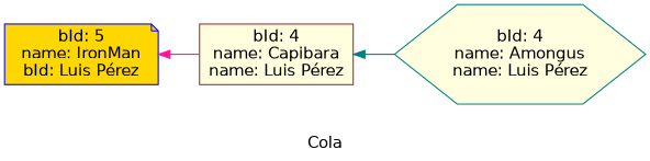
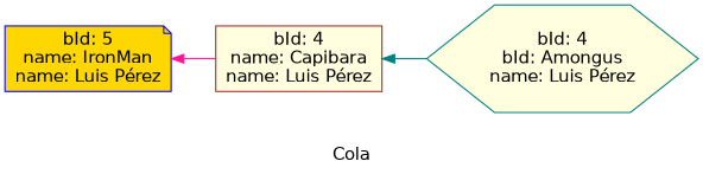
  digraph {
    fontname="DejaVu Sans"
    label=Cola
    rankdir=RL
    node [fillcolor=lightyellow fontname="DejaVu Sans" style=filled]
    edge [fontname="DejaVu Sans"]
-   n1 [color=teal label="bId: 4\nname: Amongus\nname: Luis Pérez\n" shape=hexagon]
+   n1 [color=teal label="bId: 4\nbId: Amongus\nname: Luis Pérez\n" shape=hexagon]
    n2 [color=brown label="bId: 4\nname: Capibara\nname: Luis Pérez\n" shape=box]
-   n3 [color=blue fillcolor=gold label="bId: 5\nname: IronMan\nbId: Luis Pérez\n" shape=note]
+   n3 [color=blue fillcolor=gold label="bId: 5\nname: IronMan\nname: Luis Pérez\n" shape=note]
    n1 -> n2 [color=teal]
    n2 -> n3 [color=deeppink]
  }
